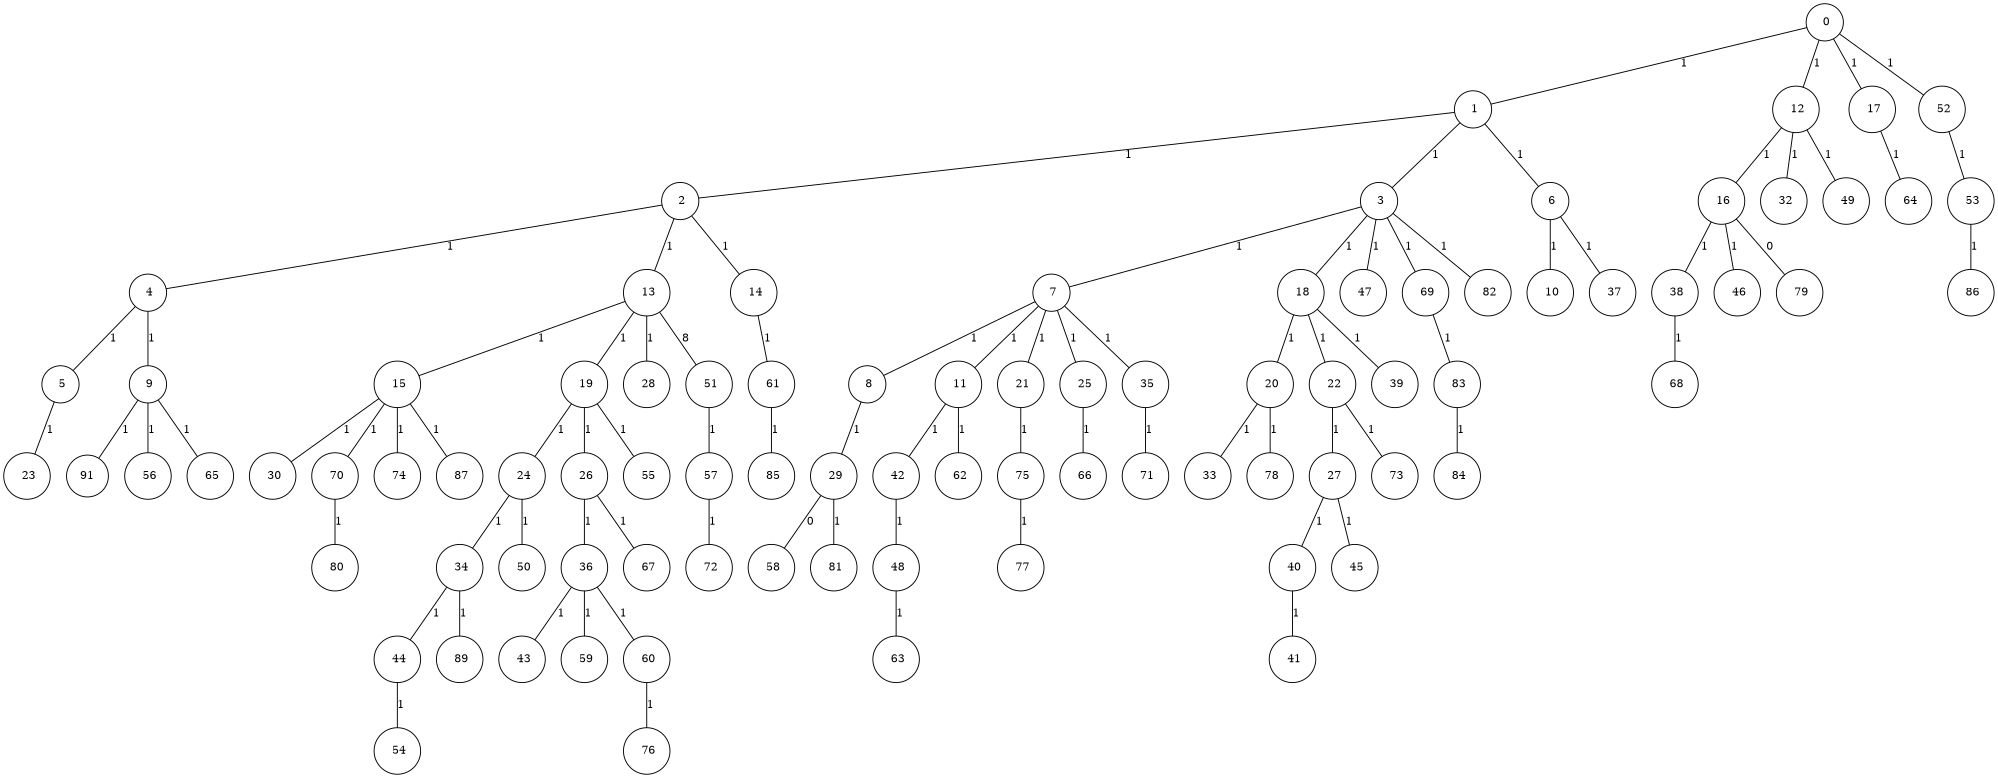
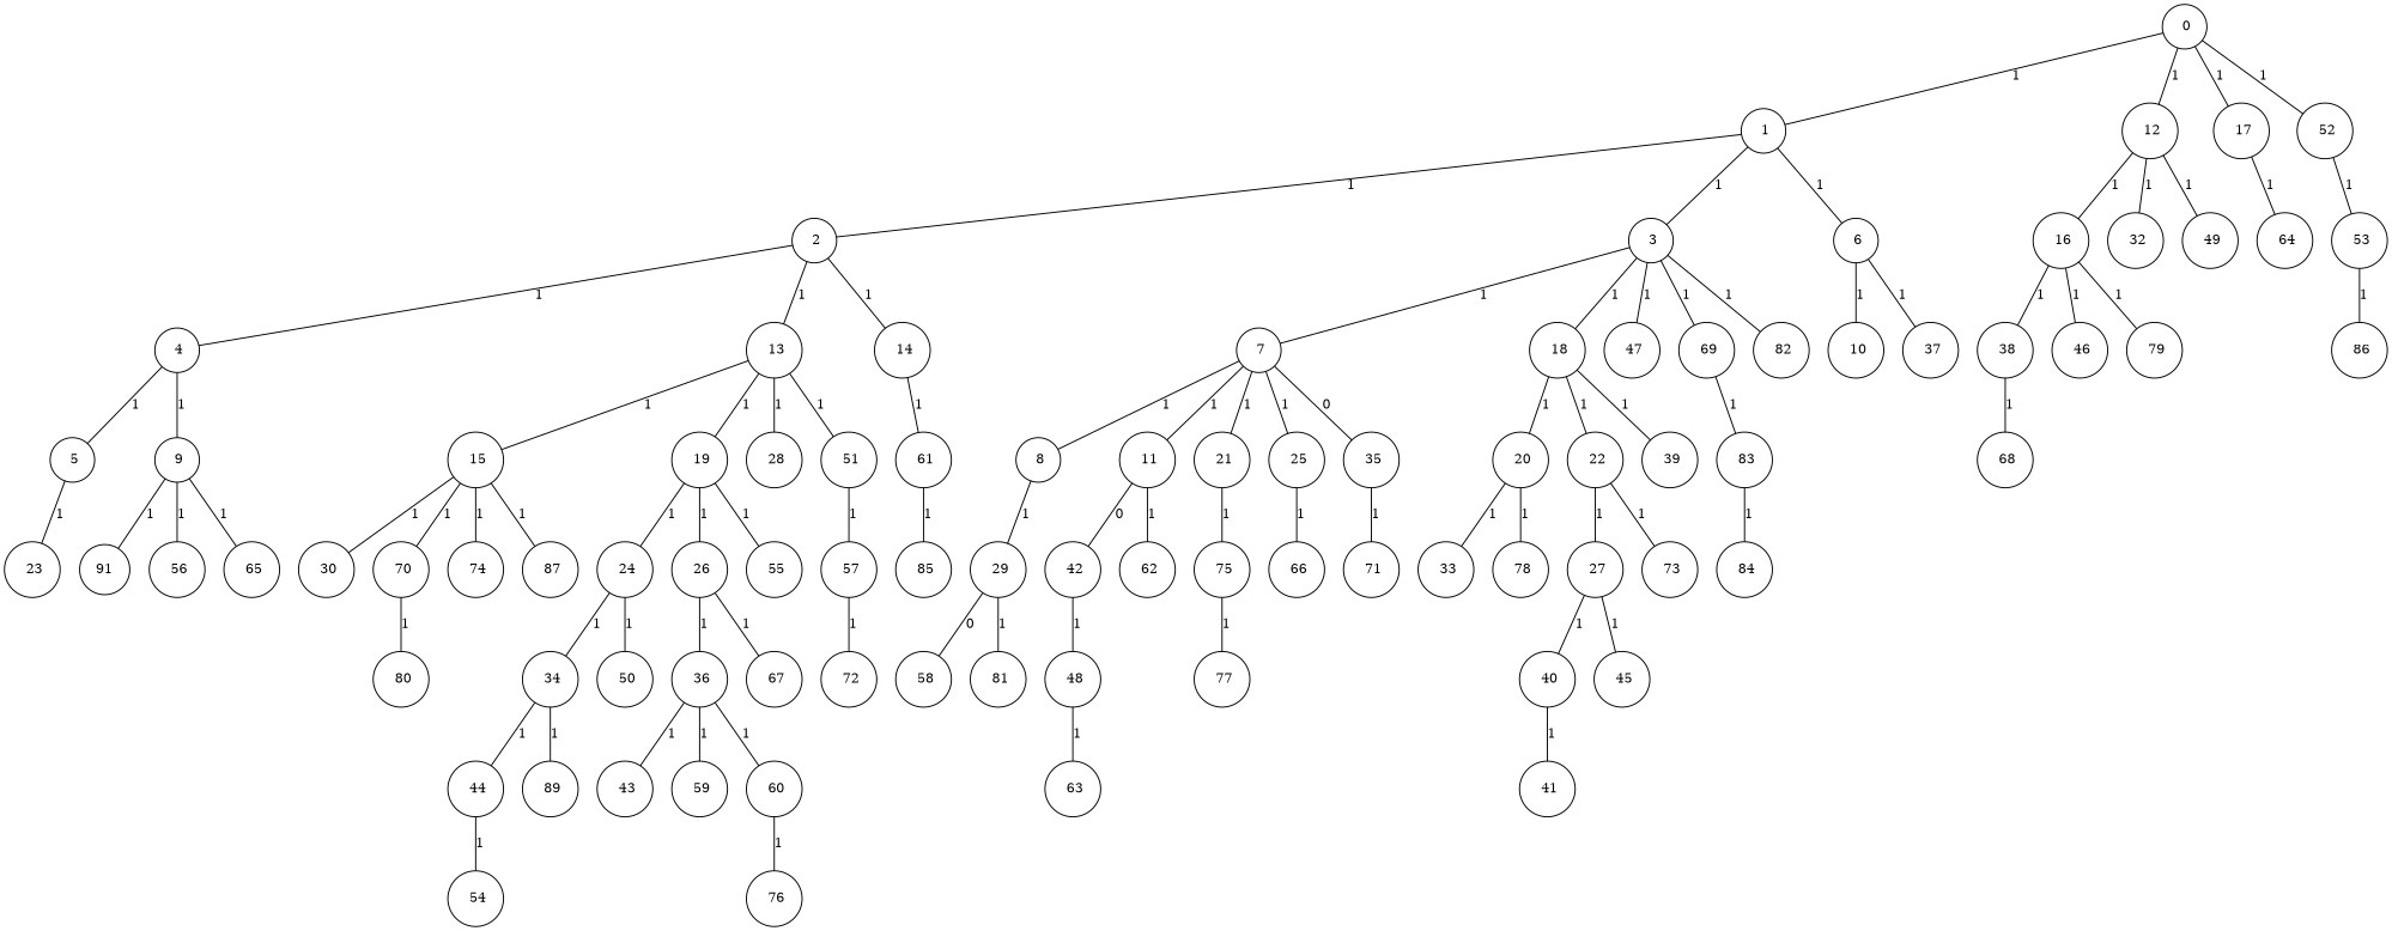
  graph {
    fixedsize="true;"
    fontname="DejaVu Serif"
    node [color=black fontname="DejaVu Serif" fontsize=12 hight=.12 shape=circle]
    edge [fontname="DejaVu Serif" fontsize=12]
    n1 [label=" 0" width=.12]
    n2 [label=" 1" width=.12]
    n3 [label=" 12" width=.12]
    n4 [label=" 17" width=.12]
    n5 [label=" 52" width=.12]
    n6 [label=" 2" width=.12]
    n7 [label=" 3" width=.12]
    n8 [label=" 6" width=.12]
    n9 [label=" 16" width=.12]
    n10 [label=" 32" width=.12]
    n11 [label=" 49" width=.12]
    n12 [label=" 64" width=.12]
    n13 [label=" 53" width=.12]
    n14 [label=" 4" width=.12]
    n15 [label=" 13" width=.12]
    n16 [label=" 14" width=.12]
    n17 [label=" 7" width=.12]
    n18 [label=" 18" width=.12]
    n19 [label=" 47" width=.12]
    n20 [label=" 69" width=.12]
    n21 [label=" 82" width=.12]
    n22 [label=" 10" width=.12]
    n23 [label=" 37" width=.12]
    n24 [label=" 5" width=.12]
    n25 [label=" 9" width=.12]
    n26 [label=" 15" width=.12]
    n27 [label=" 19" width=.12]
    n28 [label=" 28" width=.12]
    n29 [label=" 51" width=.12]
    n30 [label=" 61" width=.12]
    n31 [label=" 8" width=.12]
    n32 [label=" 11" width=.12]
    n33 [label=" 21" width=.12]
    n34 [label=" 25" width=.12]
    n35 [label=" 35" width=.12]
    n36 [label=" 20" width=.12]
    n37 [label=" 22" width=.12]
    n38 [label=" 39" width=.12]
    n39 [label=" 83" width=.12]
    n40 [label=" 23" width=.12]
    n41 [label=91 width=.12]
    n42 [label=" 56" width=.12]
    n43 [label=" 65" width=.12]
    n44 [label=" 29" width=.12]
    n45 [label=" 42" width=.12]
    n46 [label=" 62" width=.12]
    n47 [label=" 75" width=.12]
    n48 [label=" 66" width=.12]
    n49 [label=" 71" width=.12]
    n50 [label=" 58" width=.12]
    n51 [label=" 81" width=.12]
    n52 [label=" 48" width=.12]
    n53 [label=" 38" width=.12]
    n54 [label=" 46" width=.12]
    n55 [label=" 79" width=.12]
    n56 [label=" 30" width=.12]
    n57 [label=" 70" width=.12]
    n58 [label=" 74" width=.12]
    n59 [label=" 87" width=.12]
    n60 [label=" 24" width=.12]
    n61 [label=" 26" width=.12]
    n62 [label=" 55" width=.12]
    n63 [label=" 57" width=.12]
    n64 [label=" 85" width=.12]
    n65 [label=" 80" width=.12]
    n66 [label=" 68" width=.12]
    n67 [label=" 33" width=.12]
    n68 [label=" 78" width=.12]
    n69 [label=" 27" width=.12]
    n70 [label=" 73" width=.12]
    n71 [label=" 34" width=.12]
    n72 [label=" 50" width=.12]
    n73 [label=" 36" width=.12]
    n74 [label=" 67" width=.12]
    n75 [label=" 77" width=.12]
    n76 [label=" 40" width=.12]
    n77 [label=" 45" width=.12]
    n78 [label=" 44" width=.12]
    n79 [label=" 89" width=.12]
    n80 [label=" 43" width=.12]
    n81 [label=" 59" width=.12]
    n82 [label=" 60" width=.12]
    n83 [label=" 41" width=.12]
    n84 [label=" 54" width=.12]
    n85 [label=" 76" width=.12]
    n86 [label=" 63" width=.12]
    n87 [label=" 72" width=.12]
    n88 [label=" 86" width=.12]
    n89 [label=" 84" width=.12]
    n1 -- n2 [label=1]
    n1 -- n3 [label=1]
    n1 -- n4 [label=1]
    n1 -- n5 [label=1]
    n2 -- n6 [label=1]
    n2 -- n7 [label=1]
    n2 -- n8 [label=1]
    n3 -- n9 [label=1]
    n3 -- n10 [label=1]
    n3 -- n11 [label=1]
    n4 -- n12 [label=1]
    n5 -- n13 [label=1]
    n6 -- n14 [label=1]
    n6 -- n15 [label=1]
    n6 -- n16 [label=1]
    n7 -- n17 [label=1]
    n7 -- n18 [label=1]
    n7 -- n19 [label=1]
    n7 -- n20 [label=1]
    n7 -- n21 [label=1]
    n8 -- n22 [label=1]
    n8 -- n23 [label=1]
    n9 -- n53 [label=1]
    n9 -- n54 [label=1]
-   n9 -- n55 [label=0]
+   n9 -- n55 [label=1]
    n13 -- n88 [label=1]
    n14 -- n24 [label=1]
    n14 -- n25 [label=1]
    n15 -- n26 [label=1]
    n15 -- n27 [label=1]
    n15 -- n28 [label=1]
-   n15 -- n29 [label=8]
+   n15 -- n29 [label=1]
    n16 -- n30 [label=1]
    n17 -- n31 [label=1]
    n17 -- n32 [label=1]
    n17 -- n33 [label=1]
    n17 -- n34 [label=1]
-   n17 -- n35 [label=1]
+   n17 -- n35 [label=0]
    n18 -- n36 [label=1]
    n18 -- n37 [label=1]
    n18 -- n38 [label=1]
    n20 -- n39 [label=1]
    n24 -- n40 [label=1]
    n25 -- n41 [label=1]
    n25 -- n42 [label=1]
    n25 -- n43 [label=1]
    n26 -- n56 [label=1]
    n26 -- n57 [label=1]
    n26 -- n58 [label=1]
    n26 -- n59 [label=1]
    n27 -- n60 [label=1]
    n27 -- n61 [label=1]
    n27 -- n62 [label=1]
    n29 -- n63 [label=1]
    n30 -- n64 [label=1]
    n31 -- n44 [label=1]
-   n32 -- n45 [label=1]
+   n32 -- n45 [label=0]
    n32 -- n46 [label=1]
    n33 -- n47 [label=1]
    n34 -- n48 [label=1]
    n35 -- n49 [label=1]
    n36 -- n67 [label=1]
    n36 -- n68 [label=1]
    n37 -- n69 [label=1]
    n37 -- n70 [label=1]
    n39 -- n89 [label=1]
    n44 -- n50 [label=0]
    n44 -- n51 [label=1]
    n45 -- n52 [label=1]
    n47 -- n75 [label=1]
    n52 -- n86 [label=1]
    n53 -- n66 [label=1]
    n57 -- n65 [label=1]
    n60 -- n71 [label=1]
    n60 -- n72 [label=1]
    n61 -- n73 [label=1]
    n61 -- n74 [label=1]
    n63 -- n87 [label=1]
    n69 -- n76 [label=1]
    n69 -- n77 [label=1]
    n71 -- n78 [label=1]
    n71 -- n79 [label=1]
    n73 -- n80 [label=1]
    n73 -- n81 [label=1]
    n73 -- n82 [label=1]
    n76 -- n83 [label=1]
    n78 -- n84 [label=1]
    n82 -- n85 [label=1]
  }
